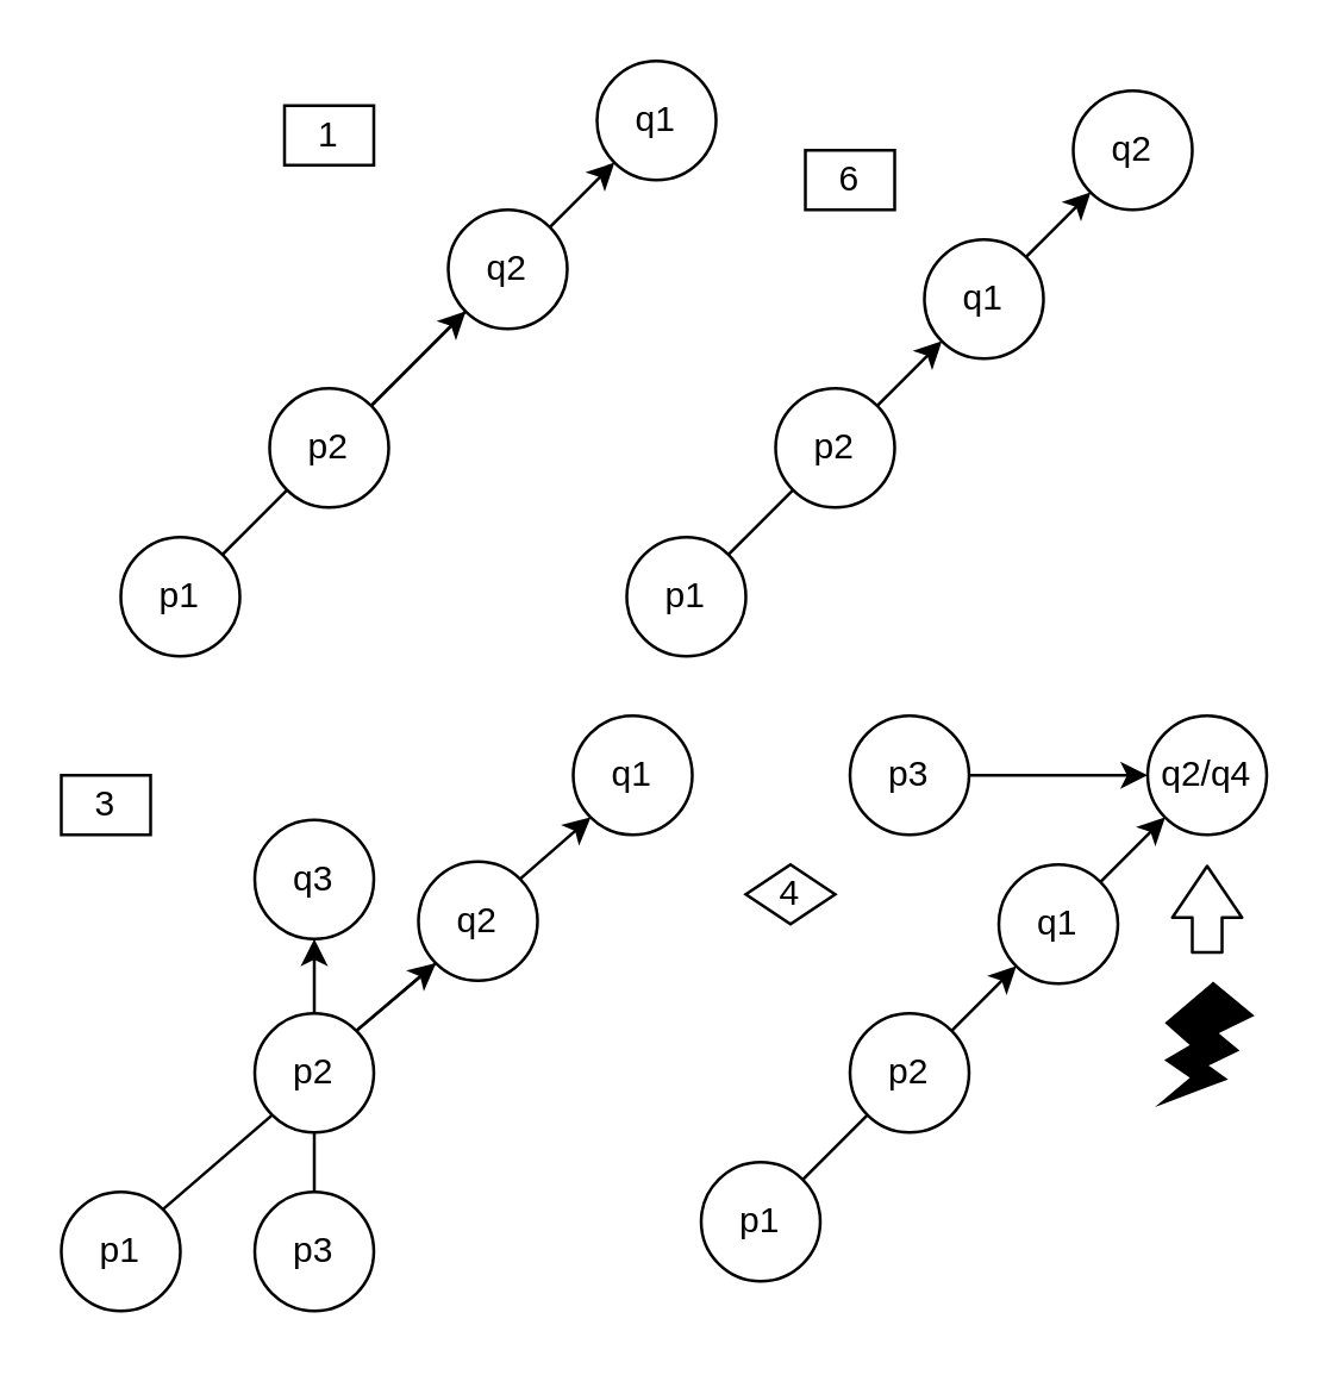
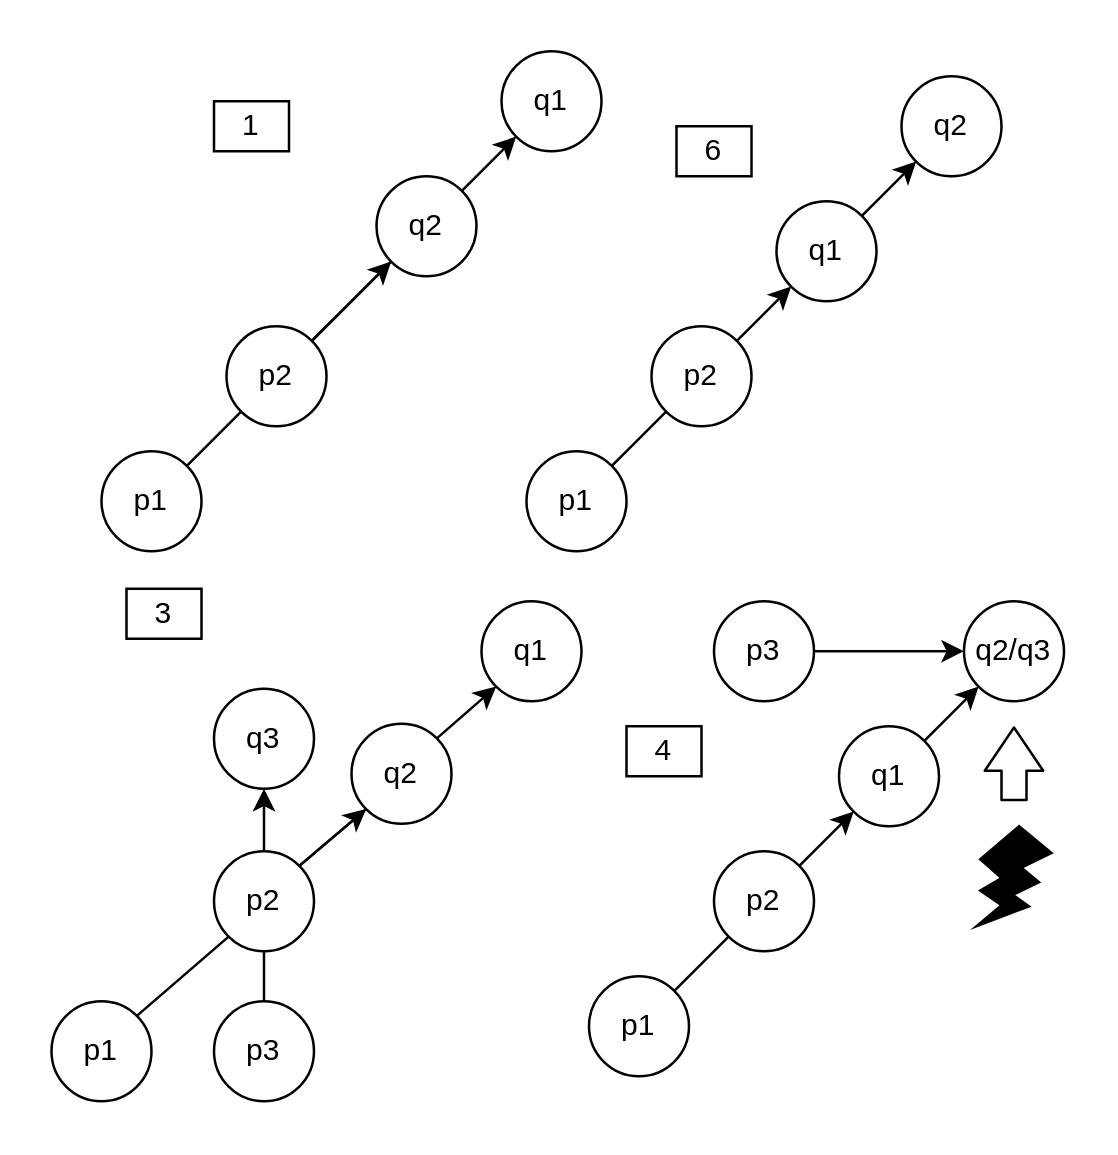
  <mxCell id="0" />
  <mxCell id="1" parent="0" />
  <mxCell id="2" value="q1" style="ellipse;whiteSpace=wrap;html=1;aspect=fixed;" parent="1" vertex="1"><mxGeometry x="200" y="20" width="40" height="40" as="geometry" /></mxCell>
  <mxCell id="3" value="p1" style="ellipse;whiteSpace=wrap;html=1;aspect=fixed;" parent="1" vertex="1"><mxGeometry x="40" y="180" width="40" height="40" as="geometry" /></mxCell>
  <mxCell id="4" value="" style="endArrow=classic;html=1;exitX=1;exitY=0;exitDx=0;exitDy=0;entryX=0;entryY=1;entryDx=0;entryDy=0;startArrow=none;" parent="1" source="6" edge="1"><mxGeometry width="50" height="50" relative="1" as="geometry"><mxPoint x="90" y="270" as="sourcePoint" /><mxPoint x="205.858" y="54.142" as="targetPoint" /></mxGeometry></mxCell>
  <mxCell id="5" value="" style="endArrow=classic;html=1;exitX=1;exitY=0;exitDx=0;exitDy=0;entryX=0;entryY=1;entryDx=0;entryDy=0;" parent="1" source="8" target="6" edge="1"><mxGeometry width="50" height="50" relative="1" as="geometry"><mxPoint x="100" y="280" as="sourcePoint" /><mxPoint x="150" y="230" as="targetPoint" /></mxGeometry></mxCell>
  <mxCell id="6" value="q2" style="ellipse;whiteSpace=wrap;html=1;aspect=fixed;" parent="1" vertex="1"><mxGeometry x="150" y="70" width="40" height="40" as="geometry" /></mxCell>
  <mxCell id="7" value="" style="endArrow=none;html=1;exitX=1;exitY=0;exitDx=0;exitDy=0;entryX=0;entryY=1;entryDx=0;entryDy=0;startArrow=none;" parent="1" source="8" target="6" edge="1"><mxGeometry width="50" height="50" relative="1" as="geometry"><mxPoint x="74.142" y="185.858" as="sourcePoint" /><mxPoint x="205.858" y="54.142" as="targetPoint" /></mxGeometry></mxCell>
  <mxCell id="8" value="p2" style="ellipse;whiteSpace=wrap;html=1;aspect=fixed;" parent="1" vertex="1"><mxGeometry x="90" y="130" width="40" height="40" as="geometry" /></mxCell>
  <mxCell id="9" value="" style="endArrow=none;html=1;exitX=1;exitY=0;exitDx=0;exitDy=0;entryX=0;entryY=1;entryDx=0;entryDy=0;" parent="1" source="3" target="8" edge="1"><mxGeometry width="50" height="50" relative="1" as="geometry"><mxPoint x="74.142" y="185.858" as="sourcePoint" /><mxPoint x="155.858" y="104.142" as="targetPoint" /></mxGeometry></mxCell>
- <mxCell id="10" value="1" style="rounded=0;whiteSpace=wrap;html=1;" parent="1" vertex="1"><mxGeometry x="95" y="35" width="30" height="20" as="geometry" /></mxCell>
+ <mxCell id="10" value="1" style="rounded=0;whiteSpace=wrap;html=1;" parent="1" vertex="1"><mxGeometry x="85" y="40" width="30" height="20" as="geometry" /></mxCell>
  <mxCell id="11" value="p1" style="ellipse;whiteSpace=wrap;html=1;aspect=fixed;" parent="1" vertex="1"><mxGeometry x="210" y="180" width="40" height="40" as="geometry" /></mxCell>
  <mxCell id="12" value="" style="endArrow=classic;html=1;exitX=1;exitY=0;exitDx=0;exitDy=0;entryX=0;entryY=1;entryDx=0;entryDy=0;startArrow=none;" parent="1" source="14" target="17" edge="1"><mxGeometry width="50" height="50" relative="1" as="geometry"><mxPoint x="250" y="280" as="sourcePoint" /><mxPoint x="365.858" y="64.142" as="targetPoint" /></mxGeometry></mxCell>
  <mxCell id="13" value="q2" style="ellipse;whiteSpace=wrap;html=1;aspect=fixed;" parent="1" vertex="1"><mxGeometry x="360" y="30" width="40" height="40" as="geometry" /></mxCell>
  <mxCell id="14" value="p2" style="ellipse;whiteSpace=wrap;html=1;aspect=fixed;" parent="1" vertex="1"><mxGeometry x="260" y="130" width="40" height="40" as="geometry" /></mxCell>
  <mxCell id="15" value="" style="endArrow=none;html=1;exitX=1;exitY=0;exitDx=0;exitDy=0;entryX=0;entryY=1;entryDx=0;entryDy=0;" parent="1" source="11" target="14" edge="1"><mxGeometry width="50" height="50" relative="1" as="geometry"><mxPoint x="234.142" y="195.858" as="sourcePoint" /><mxPoint x="315.858" y="114.142" as="targetPoint" /></mxGeometry></mxCell>
  <mxCell id="16" value="6" style="rounded=0;whiteSpace=wrap;html=1;" parent="1" vertex="1"><mxGeometry x="270" y="50" width="30" height="20" as="geometry" /></mxCell>
  <mxCell id="17" value="q1" style="ellipse;whiteSpace=wrap;html=1;aspect=fixed;" parent="1" vertex="1"><mxGeometry x="310" y="80" width="40" height="40" as="geometry" /></mxCell>
  <mxCell id="18" value="" style="endArrow=classic;html=1;entryX=0;entryY=1;entryDx=0;entryDy=0;startArrow=none;exitX=1;exitY=0;exitDx=0;exitDy=0;" parent="1" source="17" target="13" edge="1"><mxGeometry width="50" height="50" relative="1" as="geometry"><mxPoint x="340" y="90" as="sourcePoint" /><mxPoint x="325.858" y="124.142" as="targetPoint" /></mxGeometry></mxCell>
  <mxCell id="19" value="p1" style="ellipse;whiteSpace=wrap;html=1;aspect=fixed;" parent="1" vertex="1"><mxGeometry x="235" y="390" width="40" height="40" as="geometry" /></mxCell>
  <mxCell id="20" value="" style="endArrow=classic;html=1;exitX=1;exitY=0;exitDx=0;exitDy=0;entryX=0;entryY=1;entryDx=0;entryDy=0;startArrow=none;" parent="1" source="22" target="25" edge="1"><mxGeometry width="50" height="50" relative="1" as="geometry"><mxPoint x="275" y="490" as="sourcePoint" /><mxPoint x="390.858" y="274.142" as="targetPoint" /></mxGeometry></mxCell>
- <mxCell id="21" value="q2/q4" style="ellipse;whiteSpace=wrap;html=1;aspect=fixed;" parent="1" vertex="1"><mxGeometry x="385" y="240" width="40" height="40" as="geometry" /></mxCell>
+ <mxCell id="21" value="q2/q3" style="ellipse;whiteSpace=wrap;html=1;aspect=fixed;" parent="1" vertex="1"><mxGeometry x="385" y="240" width="40" height="40" as="geometry" /></mxCell>
  <mxCell id="22" value="p2" style="ellipse;whiteSpace=wrap;html=1;aspect=fixed;" parent="1" vertex="1"><mxGeometry x="285" y="340" width="40" height="40" as="geometry" /></mxCell>
  <mxCell id="23" value="" style="endArrow=none;html=1;exitX=1;exitY=0;exitDx=0;exitDy=0;entryX=0;entryY=1;entryDx=0;entryDy=0;" parent="1" source="19" target="22" edge="1"><mxGeometry width="50" height="50" relative="1" as="geometry"><mxPoint x="259.142" y="405.858" as="sourcePoint" /><mxPoint x="340.858" y="324.142" as="targetPoint" /></mxGeometry></mxCell>
- <mxCell id="24" value="4" style="rhombus;whiteSpace=wrap;html=1;" parent="1" vertex="1"><mxGeometry x="250" y="290" width="30" height="20" as="geometry" /></mxCell>
+ <mxCell id="24" value="4" style="rounded=0;whiteSpace=wrap;html=1;" parent="1" vertex="1"><mxGeometry x="250" y="290" width="30" height="20" as="geometry" /></mxCell>
  <mxCell id="25" value="q1" style="ellipse;whiteSpace=wrap;html=1;aspect=fixed;" parent="1" vertex="1"><mxGeometry x="335" y="290" width="40" height="40" as="geometry" /></mxCell>
  <mxCell id="26" value="" style="endArrow=classic;html=1;entryX=0;entryY=1;entryDx=0;entryDy=0;startArrow=none;exitX=1;exitY=0;exitDx=0;exitDy=0;" parent="1" source="25" target="21" edge="1"><mxGeometry width="50" height="50" relative="1" as="geometry"><mxPoint x="365" y="300" as="sourcePoint" /><mxPoint x="350.858" y="334.142" as="targetPoint" /></mxGeometry></mxCell>
  <mxCell id="27" value="" style="endArrow=classic;html=1;exitX=1;exitY=0.5;exitDx=0;exitDy=0;entryX=0;entryY=0.5;entryDx=0;entryDy=0;startArrow=none;" parent="1" source="28" target="21" edge="1"><mxGeometry width="50" height="50" relative="1" as="geometry"><mxPoint x="235" y="360" as="sourcePoint" /><mxPoint x="370.858" y="214.142" as="targetPoint" /></mxGeometry></mxCell>
  <mxCell id="28" value="p3" style="ellipse;whiteSpace=wrap;html=1;aspect=fixed;" parent="1" vertex="1"><mxGeometry x="285" y="240" width="40" height="40" as="geometry" /></mxCell>
  <mxCell id="29" value="" style="verticalLabelPosition=bottom;verticalAlign=top;html=1;shape=mxgraph.basic.flash;fillColor=#000000;" parent="1" vertex="1"><mxGeometry x="390" y="330" width="30" height="40" as="geometry" /></mxCell>
  <mxCell id="30" value="" style="shape=flexArrow;endArrow=classic;html=1;endWidth=12.381;endSize=5.429;" parent="1" edge="1"><mxGeometry width="50" height="50" relative="1" as="geometry"><mxPoint x="405" y="320" as="sourcePoint" /><mxPoint x="405" y="290" as="targetPoint" /></mxGeometry></mxCell>
  <mxCell id="31" value="q1" style="ellipse;whiteSpace=wrap;html=1;aspect=fixed;" parent="1" vertex="1"><mxGeometry x="192" y="240" width="40" height="40" as="geometry" /></mxCell>
  <mxCell id="32" value="p1" style="ellipse;whiteSpace=wrap;html=1;aspect=fixed;" parent="1" vertex="1"><mxGeometry x="20" y="400" width="40" height="40" as="geometry" /></mxCell>
  <mxCell id="33" value="" style="endArrow=classic;html=1;exitX=1;exitY=0;exitDx=0;exitDy=0;startArrow=none;entryX=0;entryY=1;entryDx=0;entryDy=0;" parent="1" source="35" target="31" edge="1"><mxGeometry width="50" height="50" relative="1" as="geometry"><mxPoint x="85" y="480" as="sourcePoint" /><mxPoint x="180" y="280" as="targetPoint" /></mxGeometry></mxCell>
  <mxCell id="34" value="" style="endArrow=classic;html=1;exitX=1;exitY=0;exitDx=0;exitDy=0;entryX=0;entryY=1;entryDx=0;entryDy=0;" parent="1" source="42" target="35" edge="1"><mxGeometry width="50" height="50" relative="1" as="geometry"><mxPoint x="95" y="490" as="sourcePoint" /><mxPoint x="145" y="440" as="targetPoint" /></mxGeometry></mxCell>
  <mxCell id="35" value="q2" style="ellipse;whiteSpace=wrap;html=1;aspect=fixed;" parent="1" vertex="1"><mxGeometry x="140" y="289" width="40" height="40" as="geometry" /></mxCell>
  <mxCell id="36" value="" style="endArrow=none;html=1;exitX=1;exitY=0;exitDx=0;exitDy=0;entryX=0;entryY=1;entryDx=0;entryDy=0;startArrow=none;" parent="1" source="42" target="35" edge="1"><mxGeometry width="50" height="50" relative="1" as="geometry"><mxPoint x="69.142" y="395.858" as="sourcePoint" /><mxPoint x="200.858" y="264.142" as="targetPoint" /></mxGeometry></mxCell>
  <mxCell id="37" value="" style="endArrow=none;html=1;exitX=1;exitY=0;exitDx=0;exitDy=0;entryX=0;entryY=1;entryDx=0;entryDy=0;" parent="1" source="32" target="42" edge="1"><mxGeometry width="50" height="50" relative="1" as="geometry"><mxPoint x="69.142" y="395.858" as="sourcePoint" /><mxPoint x="150.858" y="314.142" as="targetPoint" /></mxGeometry></mxCell>
- <mxCell id="38" value="3" style="rounded=0;whiteSpace=wrap;html=1;" parent="1" vertex="1"><mxGeometry x="20" y="260" width="30" height="20" as="geometry" /></mxCell>
+ <mxCell id="38" value="3" style="rounded=0;whiteSpace=wrap;html=1;" parent="1" vertex="1"><mxGeometry x="50" y="235" width="30" height="20" as="geometry" /></mxCell>
  <mxCell id="39" value="q3" style="ellipse;whiteSpace=wrap;html=1;aspect=fixed;" parent="1" vertex="1"><mxGeometry x="85" y="275" width="40" height="40" as="geometry" /></mxCell>
  <mxCell id="40" value="p3" style="ellipse;whiteSpace=wrap;html=1;aspect=fixed;" parent="1" vertex="1"><mxGeometry x="85" y="400" width="40" height="40" as="geometry" /></mxCell>
  <mxCell id="41" value="" style="endArrow=classic;html=1;exitX=0.5;exitY=0;exitDx=0;exitDy=0;entryX=0.5;entryY=1;entryDx=0;entryDy=0;startArrow=none;" parent="1" source="40" target="39" edge="1"><mxGeometry width="50" height="50" relative="1" as="geometry"><mxPoint x="110" y="440" as="sourcePoint" /><mxPoint x="155.858" y="394.142" as="targetPoint" /></mxGeometry></mxCell>
  <mxCell id="42" value="p2" style="ellipse;whiteSpace=wrap;html=1;aspect=fixed;" parent="1" vertex="1"><mxGeometry x="85" y="340" width="40" height="40" as="geometry" /></mxCell>
